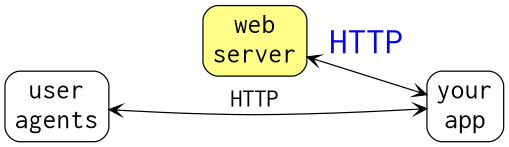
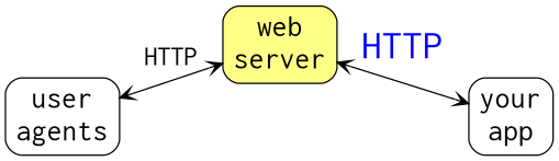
  digraph {
    rankdir=LR
    node [fontname=Inconsolata fontsize=22 shape=record style=rounded]
    edge [arrowhead=vee arrowtail=vee dir=both fontname=Inconsolata]
    "web\nserver" [fillcolor="#FFFF88" style="rounded,filled"]
    "your\napp"
    "user\nagents"
    "web\nserver" -> "your\napp" [fontcolor=blue fontsize=30 label=HTTP]
-   "user\nagents" -> "your\napp" [fontsize=20 label=HTTP]
+   "user\nagents" -> "web\nserver" [fontsize=20 label=HTTP]
  }
